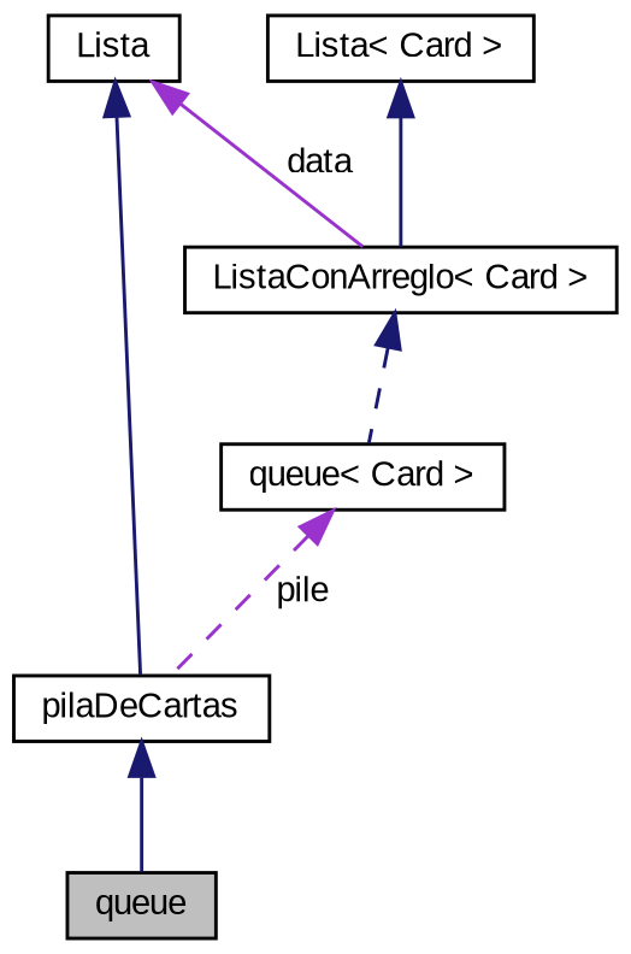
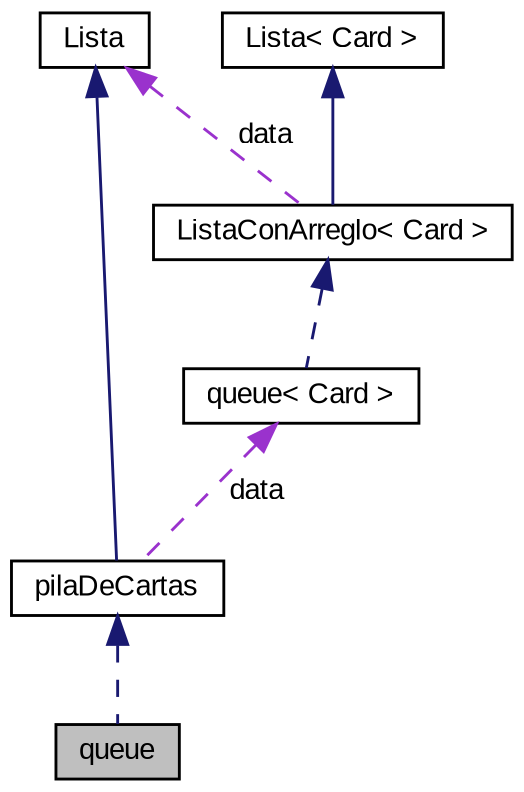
  digraph {
    fontname="Liberation Sans"
    node [color=black fillcolor=white fontname="Liberation Sans" fontsize=10 shape=record style=filled]
    edge [color=midnightblue dir=back fontname="Liberation Sans" fontsize=10 labelfontname=Helvetica labelfontsize=10 style=solid]
    n1 [fillcolor=grey75 fontcolor=black height=0.2 label=queue width=0.4]
    n2 [height=0.2 label=pilaDeCartas width=0.4]
    n3 [height=0.2 label=Lista width=0.4]
    n4 [height=0.2 label="ListaConArreglo\< Card \>" width=0.4]
    n5 [height=0.2 label="queue\< Card \>" width=0.4]
    n6 [height=0.2 label="Lista\< Card \>" width=0.4]
-   n2 -> n1
+   n2 -> n1 [style=dashed]
    n3 -> n2
-   n3 -> n4 [color=darkorchid3 label=" data"]
+   n3 -> n4 [color=darkorchid3 label=" data" style=dashed]
    n4 -> n5 [style=dashed]
-   n5 -> n2 [color=darkorchid3 label=" pile" style=dashed]
+   n5 -> n2 [color=darkorchid3 label=" data" style=dashed]
    n6 -> n4
  }
